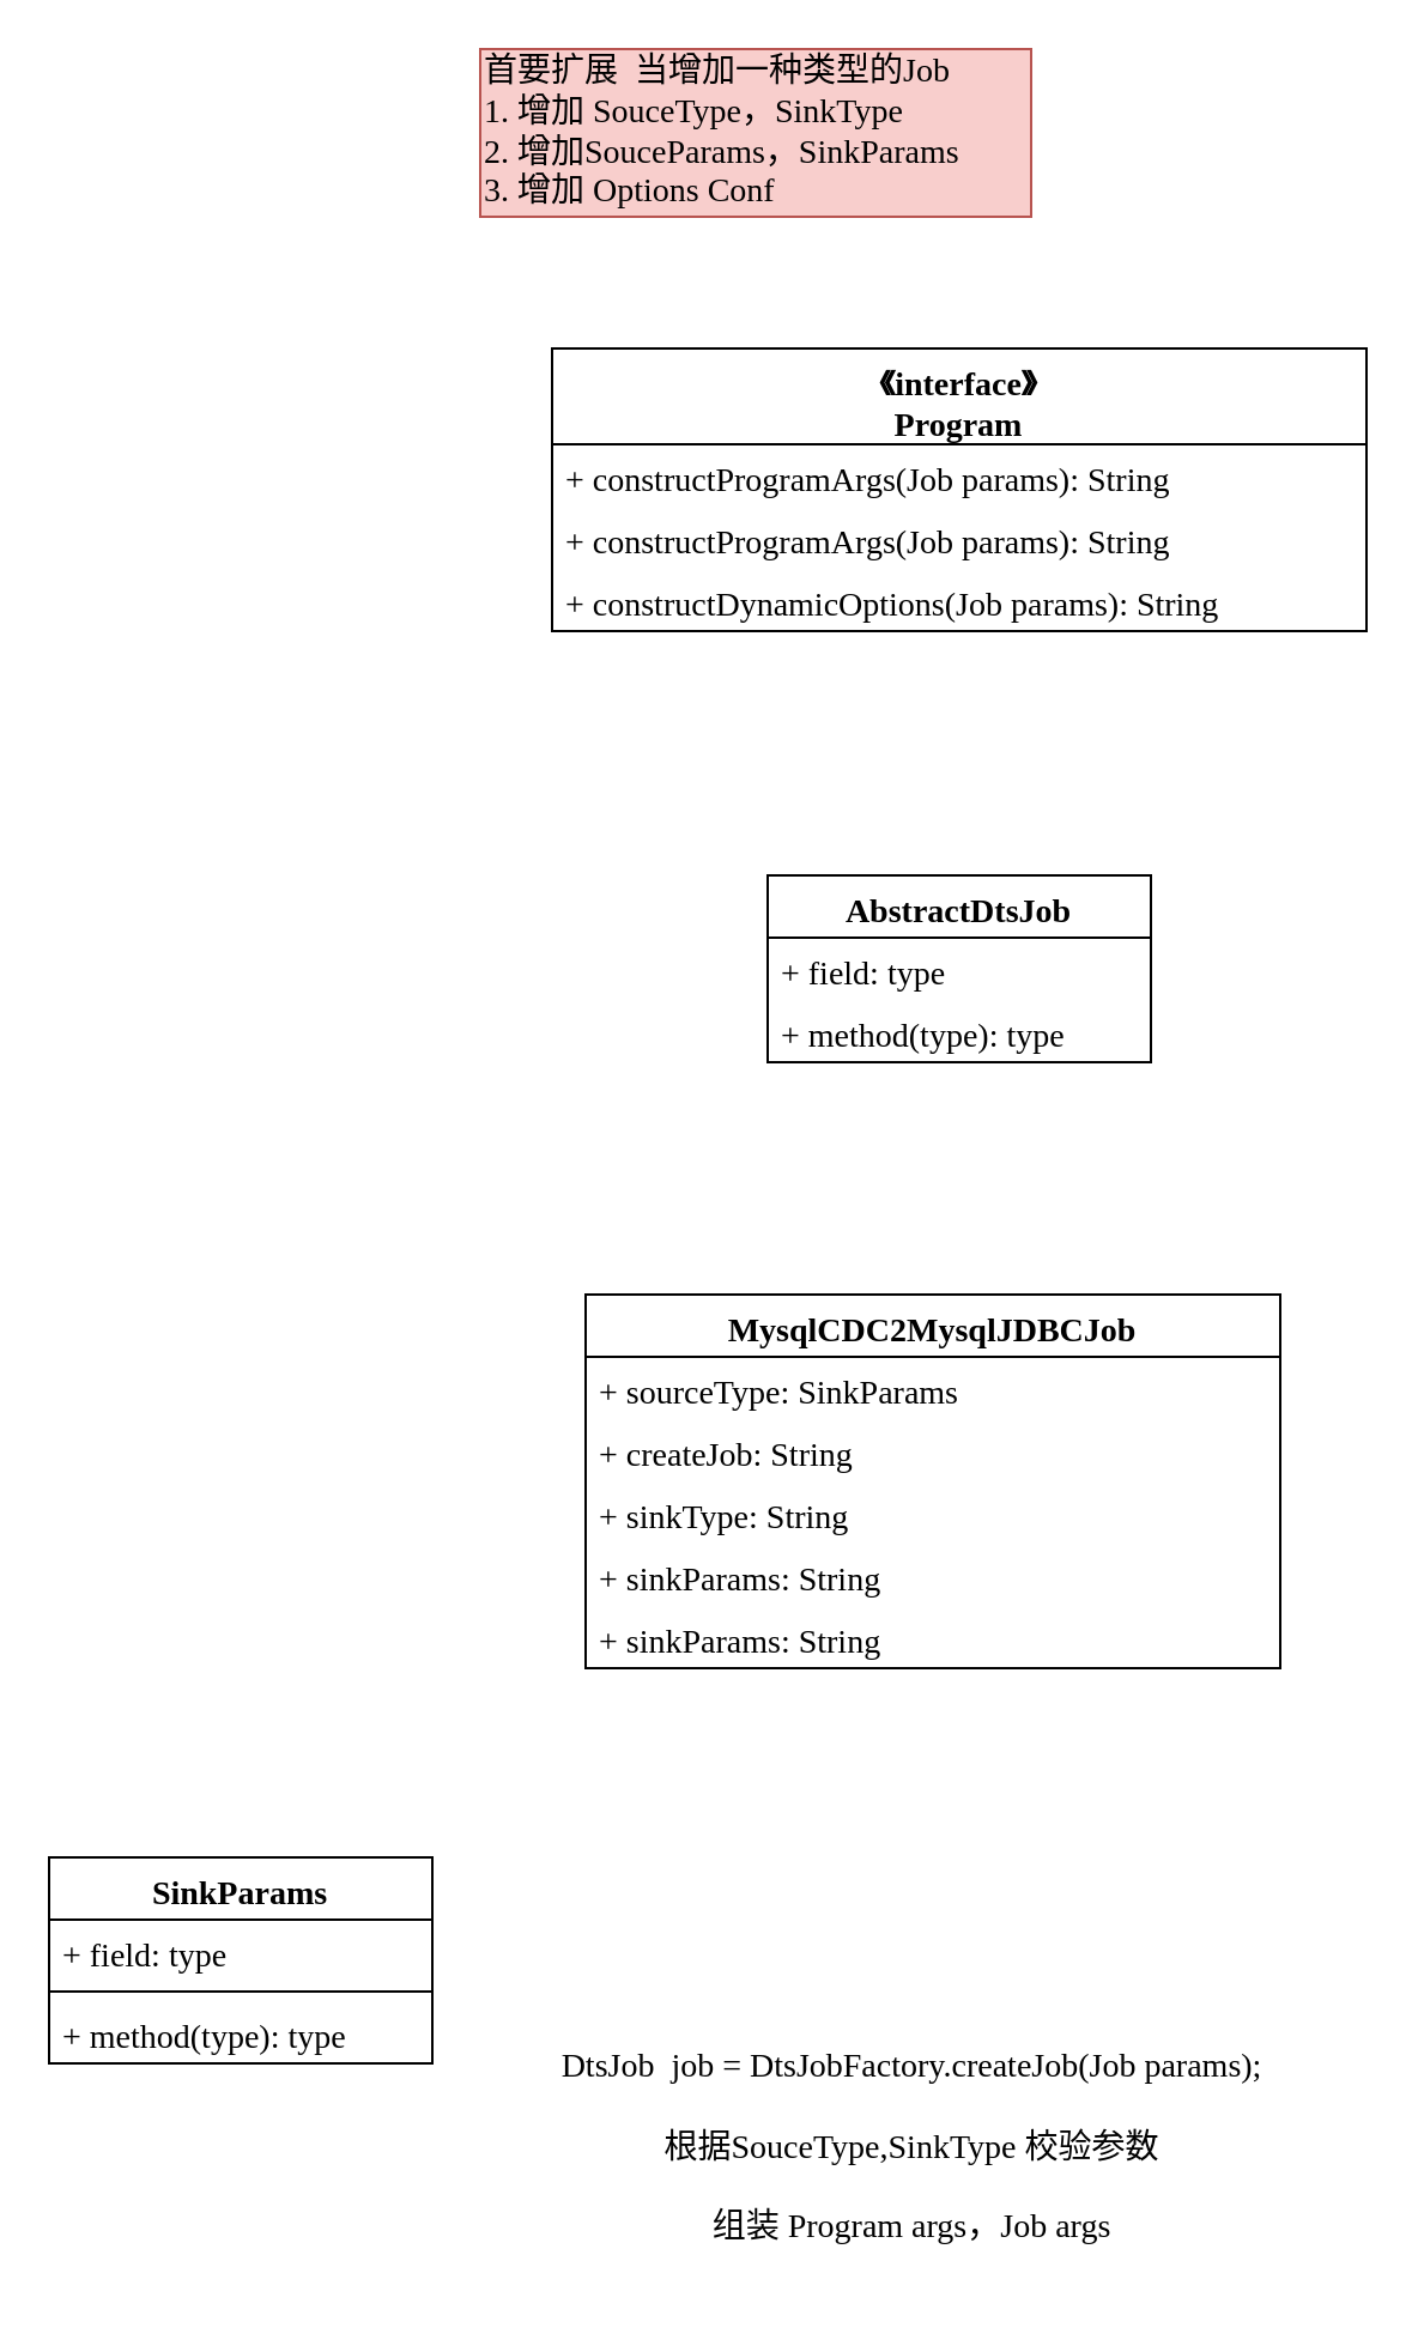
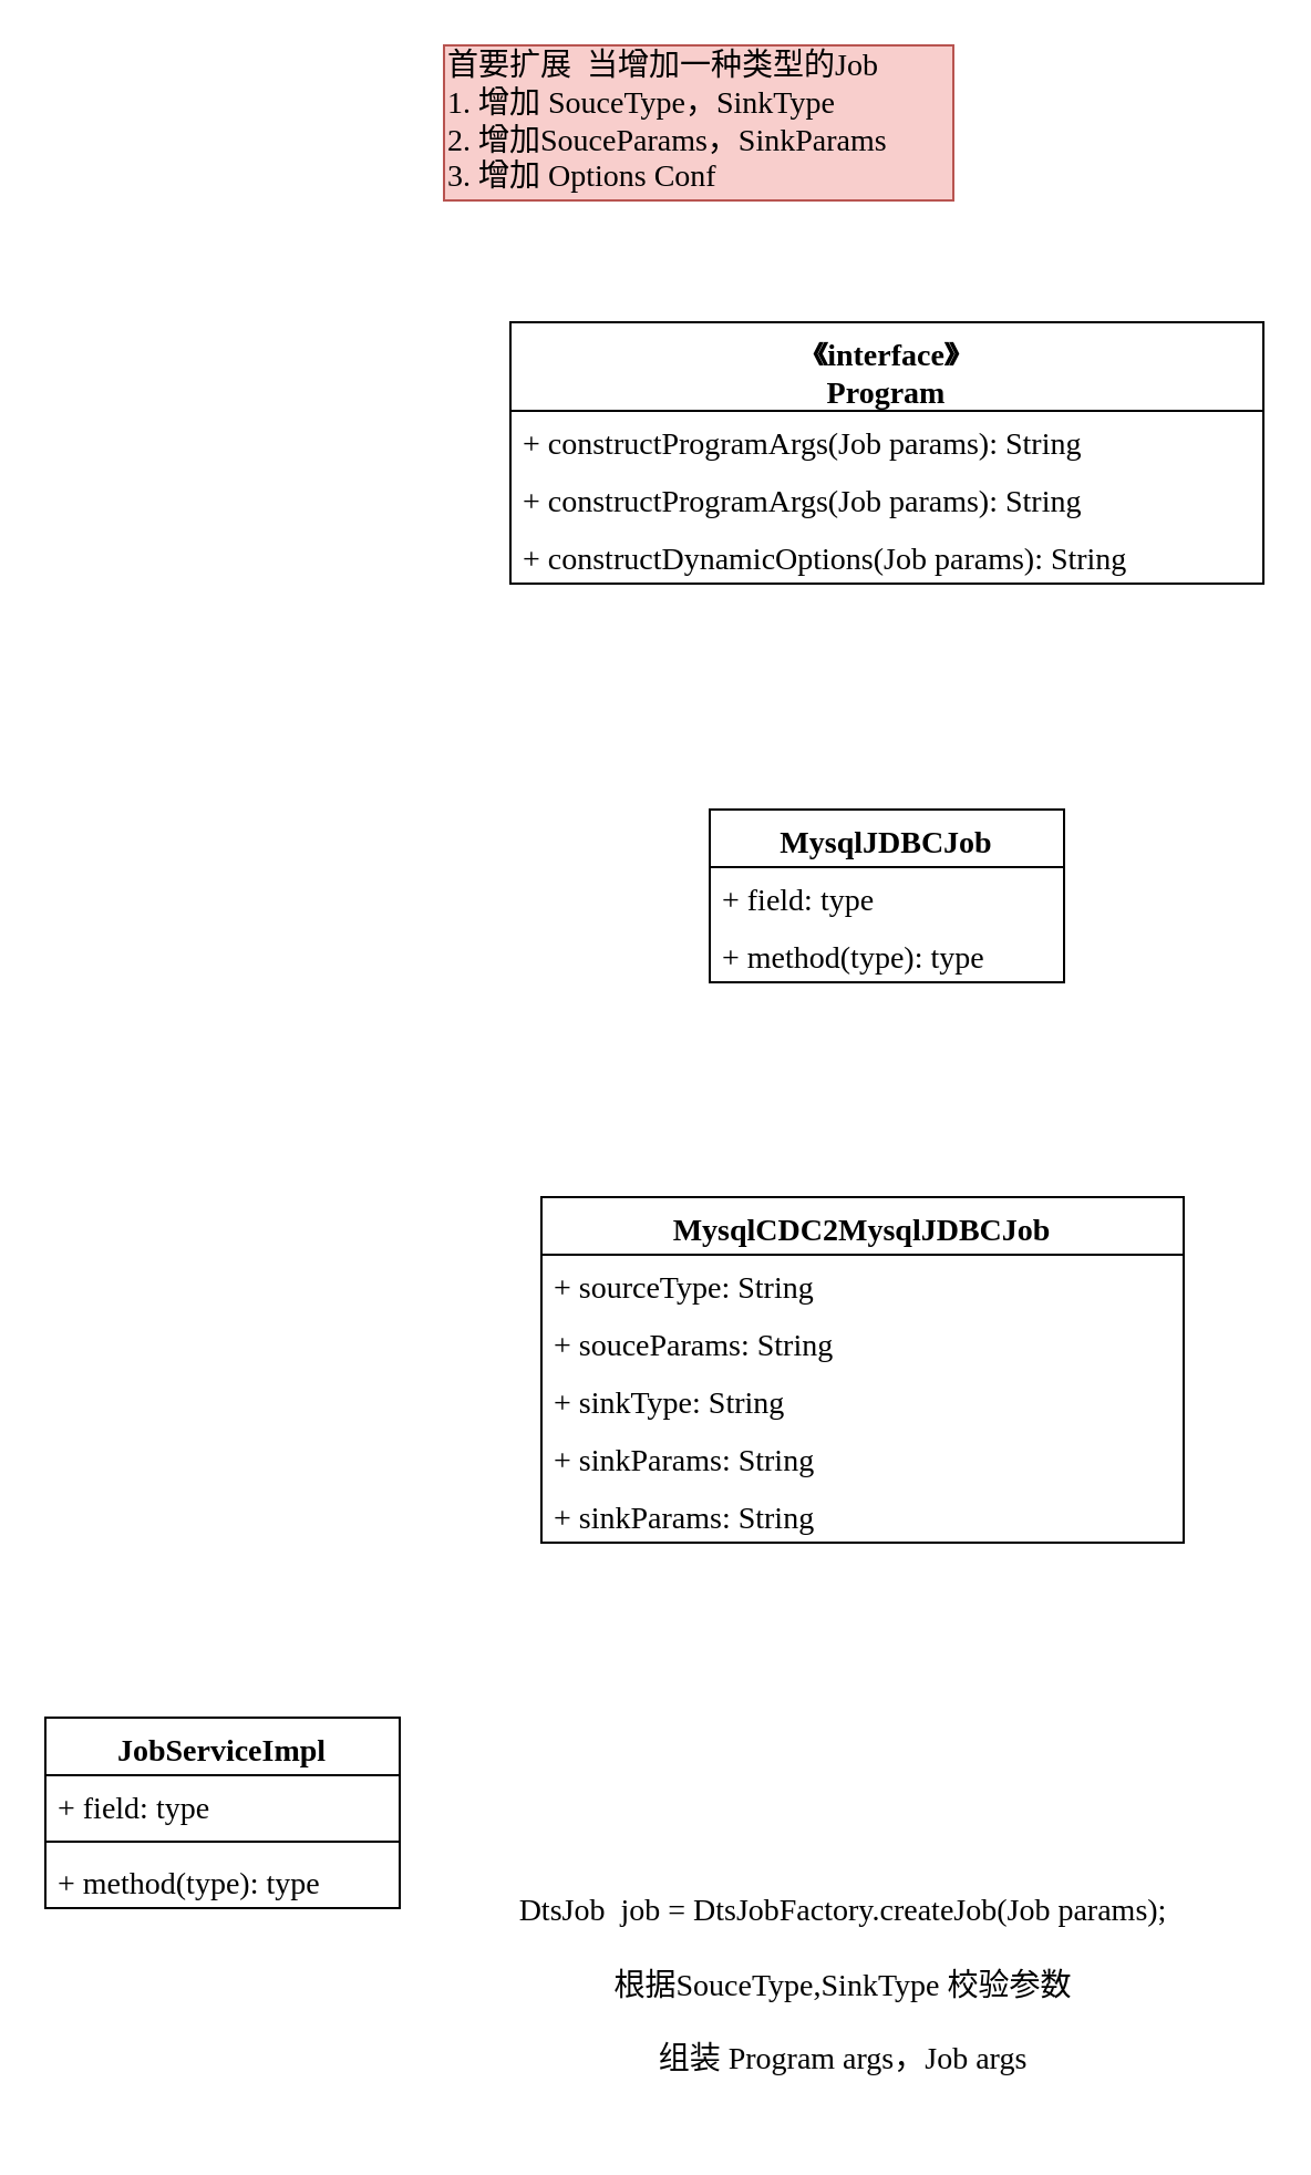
  <mxCell id="0" />
  <mxCell id="1" parent="0" />
  <mxCell id="2" value="《interface》&#10;Program" style="swimlane;fontStyle=1;align=center;verticalAlign=top;childLayout=stackLayout;horizontal=1;startSize=40;horizontalStack=0;resizeParent=1;resizeParentMax=0;resizeLast=0;collapsible=1;marginBottom=0;fontSize=14;fontFamily=Comic Sans MS;" vertex="1" parent="1"><mxGeometry x="230" y="145" width="340" height="118" as="geometry" /></mxCell>
  <mxCell id="3" value="+ constructProgramArgs(Job params): String" style="text;strokeColor=none;fillColor=none;align=left;verticalAlign=top;spacingLeft=4;spacingRight=4;overflow=hidden;rotatable=0;points=[[0,0.5],[1,0.5]];portConstraint=eastwest;fontSize=14;fontFamily=Comic Sans MS;" vertex="1" parent="2"><mxGeometry y="40" width="340" height="26" as="geometry" /></mxCell>
  <mxCell id="4" value="+ constructProgramArgs(Job params): String" style="text;strokeColor=none;fillColor=none;align=left;verticalAlign=top;spacingLeft=4;spacingRight=4;overflow=hidden;rotatable=0;points=[[0,0.5],[1,0.5]];portConstraint=eastwest;fontSize=14;fontFamily=Comic Sans MS;" vertex="1" parent="2"><mxGeometry y="66" width="340" height="26" as="geometry" /></mxCell>
  <mxCell id="5" value="+ constructDynamicOptions(Job params): String" style="text;strokeColor=none;fillColor=none;align=left;verticalAlign=top;spacingLeft=4;spacingRight=4;overflow=hidden;rotatable=0;points=[[0,0.5],[1,0.5]];portConstraint=eastwest;fontSize=14;fontFamily=Comic Sans MS;" vertex="1" parent="2"><mxGeometry y="92" width="340" height="26" as="geometry" /></mxCell>
  <mxCell id="6" value="首要扩展&amp;nbsp; 当增加一种类型的Job&lt;br&gt;1. 增加 SouceType，SinkType&lt;br&gt;2. 增加SouceParams，SinkParams&lt;br&gt;3. 增加 Options Conf" style="text;html=1;align=left;verticalAlign=middle;resizable=0;points=[];autosize=1;strokeColor=#b85450;fillColor=#f8cecc;fontSize=14;fontFamily=Comic Sans MS;" vertex="1" parent="1"><mxGeometry x="200" y="20" width="230" height="70" as="geometry" /></mxCell>
  <mxCell id="7" value="MysqlCDC2MysqlJDBCJob&#10;" style="swimlane;fontStyle=1;align=center;verticalAlign=top;childLayout=stackLayout;horizontal=1;startSize=26;horizontalStack=0;resizeParent=1;resizeParentMax=0;resizeLast=0;collapsible=1;marginBottom=0;fontFamily=Comic Sans MS;fontSize=14;" vertex="1" parent="1"><mxGeometry x="244" y="540" width="290" height="156" as="geometry" /></mxCell>
- <mxCell id="8" value="+ sourceType: SinkParams" style="text;strokeColor=none;fillColor=none;align=left;verticalAlign=top;spacingLeft=4;spacingRight=4;overflow=hidden;rotatable=0;points=[[0,0.5],[1,0.5]];portConstraint=eastwest;fontFamily=Comic Sans MS;fontSize=14;" vertex="1" parent="7"><mxGeometry y="26" width="290" height="26" as="geometry" /></mxCell>
- <mxCell id="9" value="+ createJob: String" style="text;strokeColor=none;fillColor=none;align=left;verticalAlign=top;spacingLeft=4;spacingRight=4;overflow=hidden;rotatable=0;points=[[0,0.5],[1,0.5]];portConstraint=eastwest;fontFamily=Comic Sans MS;fontSize=14;" vertex="1" parent="7"><mxGeometry y="52" width="290" height="26" as="geometry" /></mxCell>
+ <mxCell id="8" value="+ sourceType: String" style="text;strokeColor=none;fillColor=none;align=left;verticalAlign=top;spacingLeft=4;spacingRight=4;overflow=hidden;rotatable=0;points=[[0,0.5],[1,0.5]];portConstraint=eastwest;fontFamily=Comic Sans MS;fontSize=14;" vertex="1" parent="7"><mxGeometry y="26" width="290" height="26" as="geometry" /></mxCell>
+ <mxCell id="9" value="+ souceParams: String" style="text;strokeColor=none;fillColor=none;align=left;verticalAlign=top;spacingLeft=4;spacingRight=4;overflow=hidden;rotatable=0;points=[[0,0.5],[1,0.5]];portConstraint=eastwest;fontFamily=Comic Sans MS;fontSize=14;" vertex="1" parent="7"><mxGeometry y="52" width="290" height="26" as="geometry" /></mxCell>
  <mxCell id="10" value="+ sinkType: String" style="text;strokeColor=none;fillColor=none;align=left;verticalAlign=top;spacingLeft=4;spacingRight=4;overflow=hidden;rotatable=0;points=[[0,0.5],[1,0.5]];portConstraint=eastwest;fontFamily=Comic Sans MS;fontSize=14;" vertex="1" parent="7"><mxGeometry y="78" width="290" height="26" as="geometry" /></mxCell>
  <mxCell id="11" value="+ sinkParams: String" style="text;strokeColor=none;fillColor=none;align=left;verticalAlign=top;spacingLeft=4;spacingRight=4;overflow=hidden;rotatable=0;points=[[0,0.5],[1,0.5]];portConstraint=eastwest;fontFamily=Comic Sans MS;fontSize=14;" vertex="1" parent="7"><mxGeometry y="104" width="290" height="26" as="geometry" /></mxCell>
  <mxCell id="12" value="+ sinkParams: String" style="text;strokeColor=none;fillColor=none;align=left;verticalAlign=top;spacingLeft=4;spacingRight=4;overflow=hidden;rotatable=0;points=[[0,0.5],[1,0.5]];portConstraint=eastwest;fontFamily=Comic Sans MS;fontSize=14;" vertex="1" parent="7"><mxGeometry y="130" width="290" height="26" as="geometry" /></mxCell>
- <mxCell id="13" value="SinkParams" style="swimlane;fontStyle=1;align=center;verticalAlign=top;childLayout=stackLayout;horizontal=1;startSize=26;horizontalStack=0;resizeParent=1;resizeParentMax=0;resizeLast=0;collapsible=1;marginBottom=0;fontFamily=Comic Sans MS;fontSize=14;" vertex="1" parent="1"><mxGeometry x="20" y="775" width="160" height="86" as="geometry" /></mxCell>
+ <mxCell id="13" value="JobServiceImpl" style="swimlane;fontStyle=1;align=center;verticalAlign=top;childLayout=stackLayout;horizontal=1;startSize=26;horizontalStack=0;resizeParent=1;resizeParentMax=0;resizeLast=0;collapsible=1;marginBottom=0;fontFamily=Comic Sans MS;fontSize=14;" vertex="1" parent="1"><mxGeometry x="20" y="775" width="160" height="86" as="geometry" /></mxCell>
  <mxCell id="14" value="+ field: type" style="text;strokeColor=none;fillColor=none;align=left;verticalAlign=top;spacingLeft=4;spacingRight=4;overflow=hidden;rotatable=0;points=[[0,0.5],[1,0.5]];portConstraint=eastwest;fontFamily=Comic Sans MS;fontSize=14;" vertex="1" parent="13"><mxGeometry y="26" width="160" height="26" as="geometry" /></mxCell>
  <mxCell id="15" value="" style="line;strokeWidth=1;fillColor=none;align=left;verticalAlign=middle;spacingTop=-1;spacingLeft=3;spacingRight=3;rotatable=0;labelPosition=right;points=[];portConstraint=eastwest;fontFamily=Comic Sans MS;fontSize=14;" vertex="1" parent="13"><mxGeometry y="52" width="160" height="8" as="geometry" /></mxCell>
  <mxCell id="16" value="+ method(type): type" style="text;strokeColor=none;fillColor=none;align=left;verticalAlign=top;spacingLeft=4;spacingRight=4;overflow=hidden;rotatable=0;points=[[0,0.5],[1,0.5]];portConstraint=eastwest;fontFamily=Comic Sans MS;fontSize=14;" vertex="1" parent="13"><mxGeometry y="60" width="160" height="26" as="geometry" /></mxCell>
- <mxCell id="17" value="AbstractDtsJob" style="swimlane;fontStyle=1;align=center;verticalAlign=top;childLayout=stackLayout;horizontal=1;startSize=26;horizontalStack=0;resizeParent=1;resizeParentMax=0;resizeLast=0;collapsible=1;marginBottom=0;fontFamily=Comic Sans MS;fontSize=14;" vertex="1" parent="1"><mxGeometry x="320" y="365" width="160" height="78" as="geometry" /></mxCell>
+ <mxCell id="17" value="MysqlJDBCJob" style="swimlane;fontStyle=1;align=center;verticalAlign=top;childLayout=stackLayout;horizontal=1;startSize=26;horizontalStack=0;resizeParent=1;resizeParentMax=0;resizeLast=0;collapsible=1;marginBottom=0;fontFamily=Comic Sans MS;fontSize=14;" vertex="1" parent="1"><mxGeometry x="320" y="365" width="160" height="78" as="geometry" /></mxCell>
  <mxCell id="18" value="+ field: type" style="text;strokeColor=none;fillColor=none;align=left;verticalAlign=top;spacingLeft=4;spacingRight=4;overflow=hidden;rotatable=0;points=[[0,0.5],[1,0.5]];portConstraint=eastwest;fontFamily=Comic Sans MS;fontSize=14;" vertex="1" parent="17"><mxGeometry y="26" width="160" height="26" as="geometry" /></mxCell>
  <mxCell id="19" value="+ method(type): type" style="text;strokeColor=none;fillColor=none;align=left;verticalAlign=top;spacingLeft=4;spacingRight=4;overflow=hidden;rotatable=0;points=[[0,0.5],[1,0.5]];portConstraint=eastwest;fontFamily=Comic Sans MS;fontSize=14;" vertex="1" parent="17"><mxGeometry y="52" width="160" height="26" as="geometry" /></mxCell>
  <mxCell id="20" value="DtsJob&amp;nbsp; job = DtsJobFactory.createJob(Job params);&lt;br&gt;&lt;br&gt;根据SouceType,SinkType 校验参数&lt;br&gt;&lt;br&gt;组装 Program args，Job args&lt;br&gt;&lt;br&gt;" style="text;html=1;align=center;verticalAlign=middle;resizable=0;points=[];autosize=1;strokeColor=none;fillColor=none;fontSize=14;fontFamily=Comic Sans MS;" vertex="1" parent="1"><mxGeometry x="195" y="850" width="370" height="110" as="geometry" /></mxCell>
